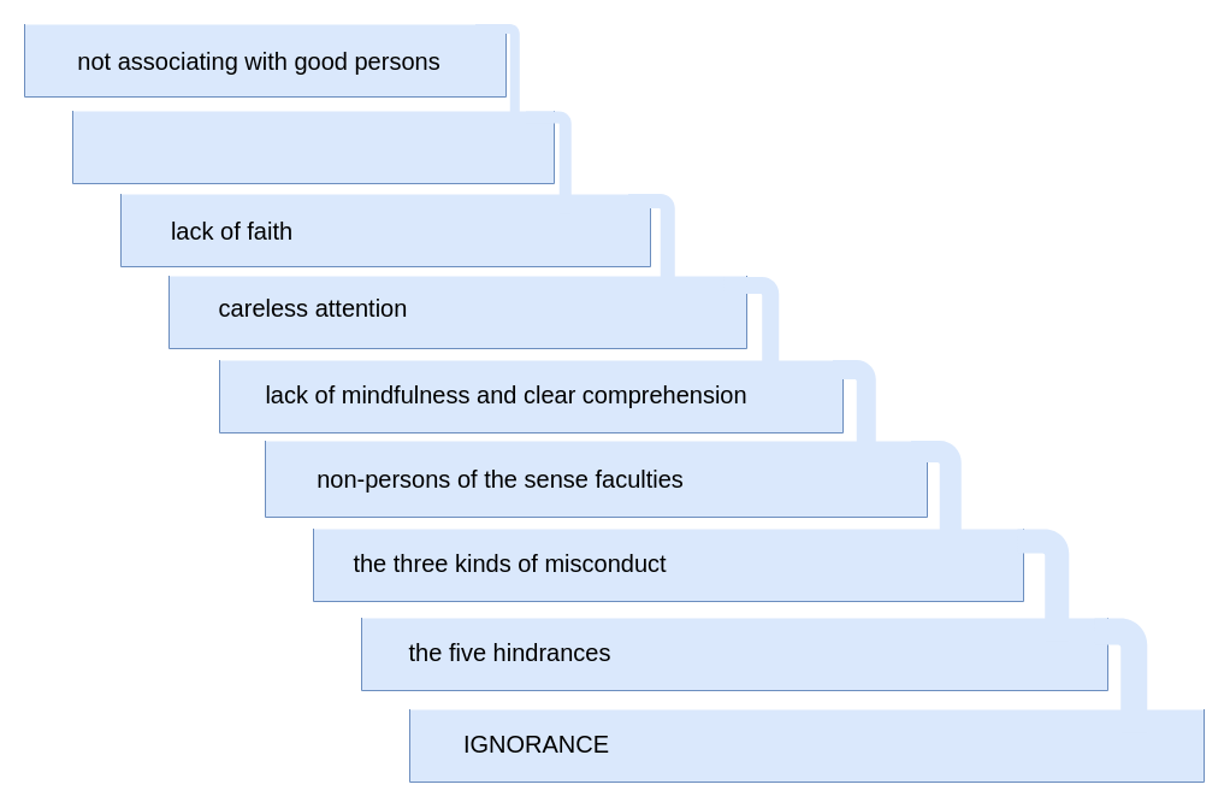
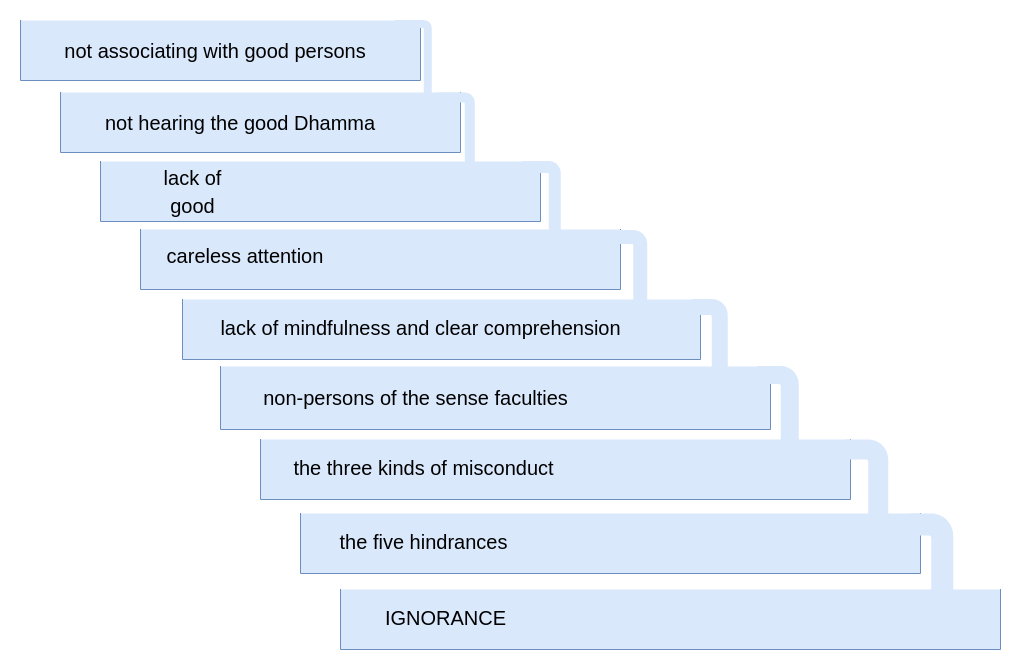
  <mxCell id="0" />
  <mxCell id="1" parent="0" />
  <mxCell id="2" value="" style="shape=partialRectangle;whiteSpace=wrap;html=1;bottom=1;right=1;left=1;top=0;fillColor=#dae8fc;routingCenterX=-0.5;fontSize=17;strokeColor=#6c8ebf;" vertex="1" parent="1"><mxGeometry x="140" y="229" width="480" height="60" as="geometry" /></mxCell>
  <mxCell id="3" value="" style="shape=partialRectangle;whiteSpace=wrap;html=1;bottom=1;right=1;left=1;top=0;fillColor=#dae8fc;routingCenterX=-0.5;fontSize=17;strokeColor=#6c8ebf;" vertex="1" parent="1"><mxGeometry x="60" y="92" width="400" height="60" as="geometry" /></mxCell>
+ <mxCell id="4" value="&lt;font style=&quot;font-size: 20px&quot;&gt;not hearing the good Dhamma&lt;/font&gt;" style="text;fontSize=23;fontStyle=0;verticalAlign=middle;align=center;whiteSpace=wrap;html=1;" vertex="1" parent="1"><mxGeometry x="100" y="98" width="280" height="48" as="geometry" /></mxCell>
  <mxCell id="5" value="" style="shape=partialRectangle;whiteSpace=wrap;html=1;bottom=1;right=1;left=1;top=0;fillColor=#dae8fc;routingCenterX=-0.5;fontSize=17;strokeColor=#6c8ebf;" vertex="1" parent="1"><mxGeometry x="100" y="161" width="440" height="60" as="geometry" /></mxCell>
  <mxCell id="6" value="" style="shape=partialRectangle;whiteSpace=wrap;html=1;bottom=1;right=1;left=1;top=0;fillColor=#dae8fc;routingCenterX=-0.5;fontSize=17;strokeColor=#6c8ebf;" vertex="1" parent="1"><mxGeometry x="20" y="20" width="400" height="60" as="geometry" /></mxCell>
  <mxCell id="7" value="not associating with good persons" style="text;strokeColor=none;fillColor=none;fontSize=20;fontStyle=0;verticalAlign=middle;align=center;spacing=2;whiteSpace=wrap;" vertex="1" parent="1"><mxGeometry x="60" y="24.5" width="310" height="51" as="geometry" /></mxCell>
- <mxCell id="8" value="&lt;font style=&quot;font-size: 20px&quot;&gt;lack of faith&lt;/font&gt;" style="text;strokeColor=none;fillColor=none;fontSize=23;fontStyle=0;verticalAlign=middle;align=center;whiteSpace=wrap;html=1;" vertex="1" parent="1"><mxGeometry x="140" y="171" width="105" height="40" as="geometry" /></mxCell>
- <mxCell id="9" value="&lt;font style=&quot;font-size: 20px&quot;&gt;careless attention&lt;/font&gt;" style="text;strokeColor=none;fillColor=none;fontSize=23;fontStyle=0;verticalAlign=middle;align=center;whiteSpace=wrap;html=1;" vertex="1" parent="1"><mxGeometry x="180" y="235" width="160" height="40" as="geometry" /></mxCell>
+ <mxCell id="8" value="&lt;font style=&quot;font-size: 20px&quot;&gt;lack of good&lt;/font&gt;" style="text;strokeColor=none;fillColor=none;fontSize=23;fontStyle=0;verticalAlign=middle;align=center;whiteSpace=wrap;html=1;" vertex="1" parent="1"><mxGeometry x="140" y="171" width="105" height="40" as="geometry" /></mxCell>
+ <mxCell id="9" value="&lt;font style=&quot;font-size: 20px&quot;&gt;careless attention&lt;/font&gt;" style="text;strokeColor=none;fillColor=none;fontSize=23;fontStyle=0;verticalAlign=middle;align=center;whiteSpace=wrap;html=1;" vertex="1" parent="1"><mxGeometry x="165" y="235" width="160" height="40" as="geometry" /></mxCell>
  <mxCell id="10" value="" style="shape=partialRectangle;whiteSpace=wrap;html=1;bottom=1;right=1;left=1;top=0;fillColor=#dae8fc;routingCenterX=-0.5;fontSize=17;strokeColor=#6c8ebf;" vertex="1" parent="1"><mxGeometry x="182" y="299" width="518" height="60" as="geometry" /></mxCell>
  <mxCell id="11" value="lack of mindfulness and clear comprehension" style="text;html=1;fontSize=20;fontColor=#000000;align=center;" vertex="1" parent="1"><mxGeometry x="267.5" y="309" width="305" height="55" as="geometry" /></mxCell>
  <mxCell id="12" value="" style="shape=partialRectangle;whiteSpace=wrap;html=1;bottom=1;right=1;left=1;top=0;fillColor=#dae8fc;routingCenterX=-0.5;fontSize=17;strokeColor=#6c8ebf;" vertex="1" parent="1"><mxGeometry x="220" y="366" width="550" height="63" as="geometry" /></mxCell>
  <mxCell id="13" value="non-persons of the sense faculties" style="text;html=1;fontSize=20;fontColor=#000000;align=center;" vertex="1" parent="1"><mxGeometry x="260" y="379" width="310" height="40" as="geometry" /></mxCell>
  <mxCell id="14" value="" style="shape=partialRectangle;whiteSpace=wrap;html=1;bottom=1;right=1;left=1;top=0;fillColor=#dae8fc;routingCenterX=-0.5;fontSize=17;strokeColor=#6c8ebf;" vertex="1" parent="1"><mxGeometry x="260" y="439" width="590" height="60" as="geometry" /></mxCell>
  <mxCell id="15" value="the three kinds of misconduct" style="text;html=1;fontSize=20;fontColor=#000000;align=center;" vertex="1" parent="1"><mxGeometry x="290" y="449" width="265" height="40" as="geometry" /></mxCell>
  <mxCell id="16" value="" style="shape=partialRectangle;whiteSpace=wrap;html=1;bottom=1;right=1;left=1;top=0;fillColor=#dae8fc;routingCenterX=-0.5;fontSize=17;strokeColor=#6c8ebf;" vertex="1" parent="1"><mxGeometry x="300" y="513" width="620" height="60" as="geometry" /></mxCell>
  <mxCell id="17" value="" style="shape=partialRectangle;whiteSpace=wrap;html=1;bottom=1;right=1;left=1;top=0;fillColor=#dae8fc;routingCenterX=-0.5;fontSize=17;strokeColor=#6c8ebf;" vertex="1" parent="1"><mxGeometry x="340" y="589" width="660" height="60" as="geometry" /></mxCell>
  <mxCell id="18" value="" style="html=1;shadow=0;dashed=0;align=center;verticalAlign=middle;shape=mxgraph.arrows2.bendArrow;dy=4;dx=0;notch=0;arrowHead=28.5;rounded=1;fontSize=20;rotation=90;fillColor=#dae8fc;strokeColor=none;fontColor=#000000;" vertex="1" parent="1"><mxGeometry x="373" y="41" width="90" height="47" as="geometry" /></mxCell>
  <mxCell id="19" value="the five hindrances" style="text;html=1;fontSize=20;fontColor=#000000;align=center;" vertex="1" parent="1"><mxGeometry x="335" y="522.5" width="175" height="40" as="geometry" /></mxCell>
  <mxCell id="20" value="IGNORANCE" style="text;html=1;fontSize=20;fontColor=#000000;align=center;" vertex="1" parent="1"><mxGeometry x="380" y="599" width="130" height="40" as="geometry" /></mxCell>
  <mxCell id="21" value="" style="html=1;shadow=0;dashed=0;align=center;verticalAlign=middle;shape=mxgraph.arrows2.bendArrow;dy=5;dx=0;notch=0;arrowHead=28.5;rounded=1;fontSize=20;rotation=90;fillColor=#dae8fc;strokeColor=none;fontColor=#000000;" vertex="1" parent="1"><mxGeometry x="417.5" y="111" width="85" height="47" as="geometry" /></mxCell>
  <mxCell id="22" value="" style="html=1;shadow=0;dashed=0;align=center;verticalAlign=middle;shape=mxgraph.arrows2.bendArrow;dy=6;dx=0;notch=0;arrowHead=28.5;rounded=1;fontSize=20;rotation=90;fillColor=#dae8fc;strokeColor=none;fontColor=#000000;" vertex="1" parent="1"><mxGeometry x="502.5" y="179.5" width="85" height="47" as="geometry" /></mxCell>
  <mxCell id="23" value="" style="html=1;shadow=0;dashed=0;align=center;verticalAlign=middle;shape=mxgraph.arrows2.bendArrow;dy=8;dx=0;notch=0;arrowHead=28.5;rounded=1;fontSize=20;rotation=90;fillColor=#dae8fc;strokeColor=none;fontColor=#000000;" vertex="1" parent="1"><mxGeometry x="670" y="320" width="85" height="42" as="geometry" /></mxCell>
  <mxCell id="24" value="" style="html=1;shadow=0;dashed=0;align=center;verticalAlign=middle;shape=mxgraph.arrows2.bendArrow;dy=7;dx=0;notch=0;arrowHead=28.5;rounded=1;fontSize=20;rotation=90;fillColor=#dae8fc;strokeColor=none;fontColor=#000000;" vertex="1" parent="1"><mxGeometry x="585" y="245.5" width="85" height="53" as="geometry" /></mxCell>
  <mxCell id="25" value="" style="html=1;shadow=0;dashed=0;align=center;verticalAlign=middle;shape=mxgraph.arrows2.bendArrow;dy=9;dx=0;notch=0;arrowHead=28.5;rounded=1;fontSize=20;rotation=90;fillColor=#dae8fc;strokeColor=none;fontColor=#000000;" vertex="1" parent="1"><mxGeometry x="739" y="383" width="82" height="47" as="geometry" /></mxCell>
  <mxCell id="26" value="" style="html=1;shadow=0;dashed=0;align=center;verticalAlign=middle;shape=mxgraph.arrows2.bendArrow;dy=10;dx=0;notch=0;arrowHead=28.5;rounded=1;fontSize=20;rotation=90;fillColor=#dae8fc;strokeColor=none;fontColor=#000000;" vertex="1" parent="1"><mxGeometry x="822" y="462" width="93" height="47" as="geometry" /></mxCell>
  <mxCell id="27" value="" style="html=1;shadow=0;dashed=0;align=center;verticalAlign=middle;shape=mxgraph.arrows2.bendArrow;dy=11;dx=0;notch=0;arrowHead=28.5;rounded=1;fontSize=20;rotation=90;fillColor=#dae8fc;strokeColor=none;fontColor=#000000;" vertex="1" parent="1"><mxGeometry x="885" y="537" width="95" height="47" as="geometry" /></mxCell>
